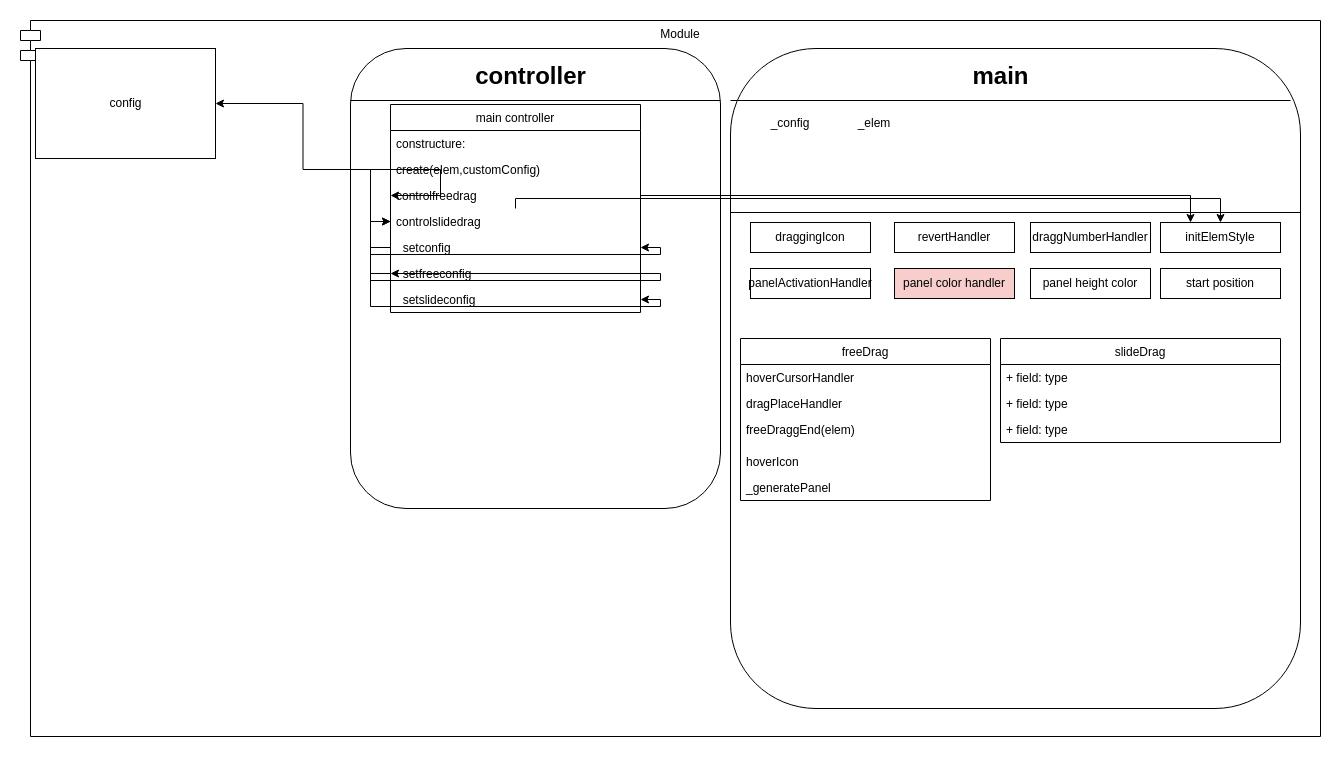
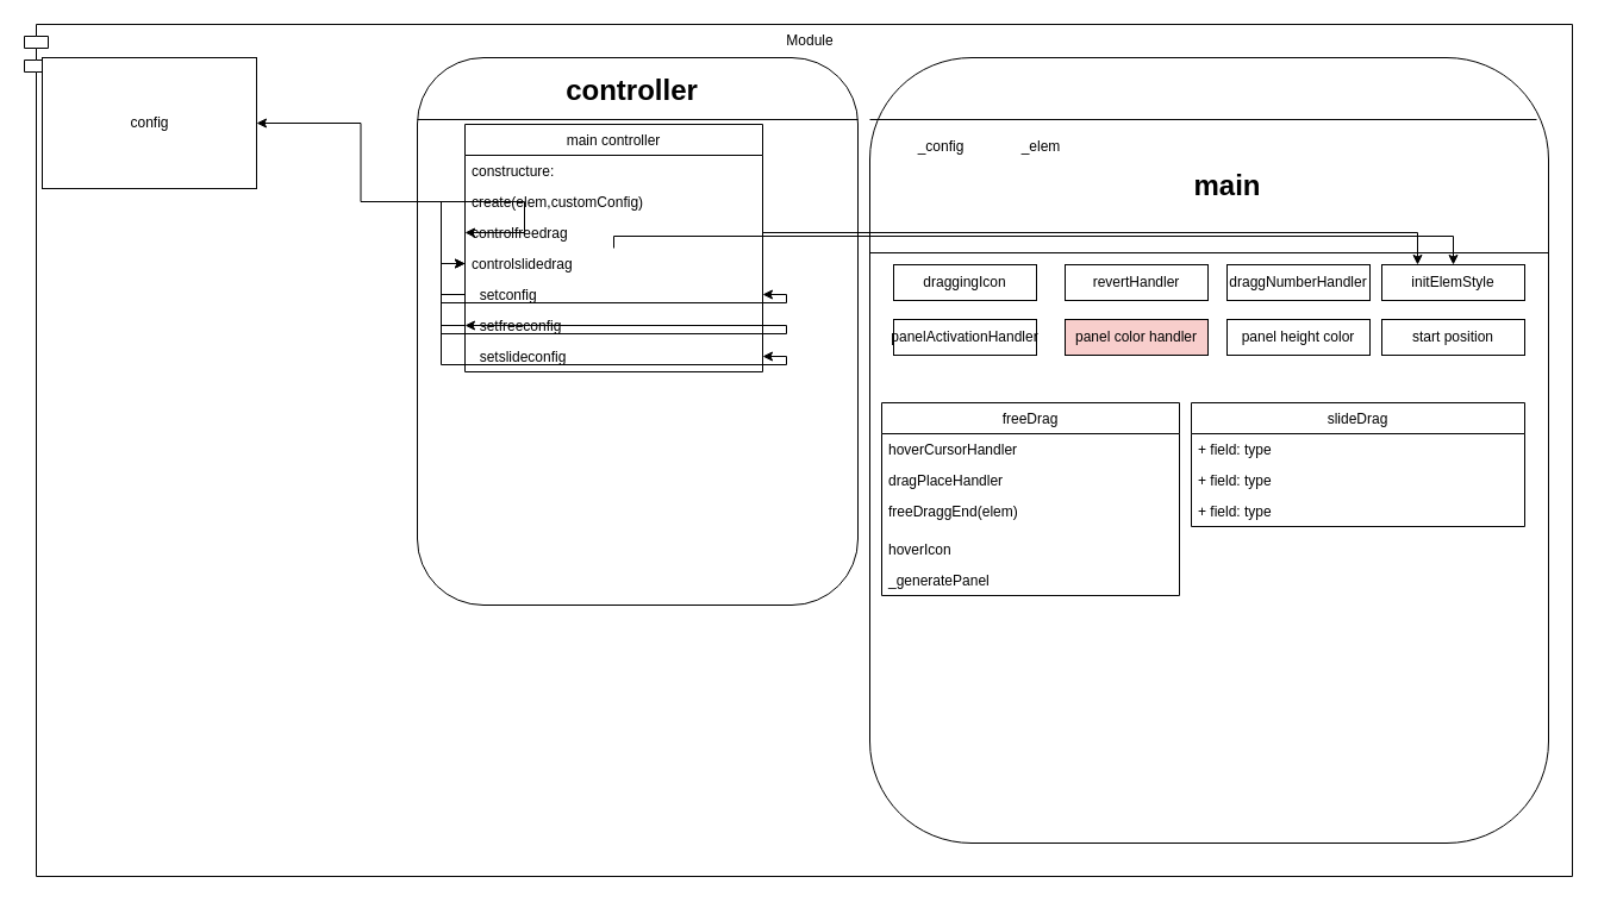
  <mxCell id="0" />
  <mxCell id="1" parent="0" />
  <mxCell id="2" value="Module" style="shape=module;align=left;spacingLeft=20;align=center;verticalAlign=top;" parent="1" vertex="1"><mxGeometry x="20" y="20" width="1300" height="716" as="geometry" /></mxCell>
  <mxCell id="3" value="" style="rounded=1;whiteSpace=wrap;html=1;" parent="1" vertex="1"><mxGeometry x="730" y="48" width="570" height="660" as="geometry" /></mxCell>
  <mxCell id="4" value="freeDrag" style="swimlane;fontStyle=0;childLayout=stackLayout;horizontal=1;startSize=26;fillColor=none;horizontalStack=0;resizeParent=1;resizeParentMax=0;resizeLast=0;collapsible=1;marginBottom=0;" parent="1" vertex="1"><mxGeometry x="740" y="338" width="250" height="162" as="geometry" /></mxCell>
  <mxCell id="5" value="hoverCursorHandler" style="text;strokeColor=none;fillColor=none;align=left;verticalAlign=top;spacingLeft=4;spacingRight=4;overflow=hidden;rotatable=0;points=[[0,0.5],[1,0.5]];portConstraint=eastwest;" parent="4" vertex="1"><mxGeometry y="26" width="250" height="26" as="geometry" /></mxCell>
  <mxCell id="6" value="dragPlaceHandler" style="text;strokeColor=none;fillColor=none;align=left;verticalAlign=top;spacingLeft=4;spacingRight=4;overflow=hidden;rotatable=0;points=[[0,0.5],[1,0.5]];portConstraint=eastwest;" parent="4" vertex="1"><mxGeometry y="52" width="250" height="26" as="geometry" /></mxCell>
  <mxCell id="7" value="freeDraggEnd(elem)" style="text;strokeColor=none;fillColor=none;align=left;verticalAlign=top;spacingLeft=4;spacingRight=4;overflow=hidden;rotatable=0;points=[[0,0.5],[1,0.5]];portConstraint=eastwest;" parent="4" vertex="1"><mxGeometry y="78" width="250" height="32" as="geometry" /></mxCell>
  <mxCell id="8" value="hoverIcon" style="text;strokeColor=none;fillColor=none;align=left;verticalAlign=top;spacingLeft=4;spacingRight=4;overflow=hidden;rotatable=0;points=[[0,0.5],[1,0.5]];portConstraint=eastwest;" parent="4" vertex="1"><mxGeometry y="110" width="250" height="26" as="geometry" /></mxCell>
  <mxCell id="9" value="_generatePanel" style="text;strokeColor=none;fillColor=none;align=left;verticalAlign=top;spacingLeft=4;spacingRight=4;overflow=hidden;rotatable=0;points=[[0,0.5],[1,0.5]];portConstraint=eastwest;" vertex="1" parent="4"><mxGeometry y="136" width="250" height="26" as="geometry" /></mxCell>
  <mxCell id="10" value="slideDrag" style="swimlane;fontStyle=0;childLayout=stackLayout;horizontal=1;startSize=26;fillColor=none;horizontalStack=0;resizeParent=1;resizeParentMax=0;resizeLast=0;collapsible=1;marginBottom=0;" parent="1" vertex="1"><mxGeometry x="1000" y="338" width="280" height="104" as="geometry" /></mxCell>
  <mxCell id="11" value="+ field: type" style="text;strokeColor=none;fillColor=none;align=left;verticalAlign=top;spacingLeft=4;spacingRight=4;overflow=hidden;rotatable=0;points=[[0,0.5],[1,0.5]];portConstraint=eastwest;" parent="10" vertex="1"><mxGeometry y="26" width="280" height="26" as="geometry" /></mxCell>
  <mxCell id="12" value="+ field: type" style="text;strokeColor=none;fillColor=none;align=left;verticalAlign=top;spacingLeft=4;spacingRight=4;overflow=hidden;rotatable=0;points=[[0,0.5],[1,0.5]];portConstraint=eastwest;" parent="10" vertex="1"><mxGeometry y="52" width="280" height="26" as="geometry" /></mxCell>
  <mxCell id="13" value="+ field: type" style="text;strokeColor=none;fillColor=none;align=left;verticalAlign=top;spacingLeft=4;spacingRight=4;overflow=hidden;rotatable=0;points=[[0,0.5],[1,0.5]];portConstraint=eastwest;" parent="10" vertex="1"><mxGeometry y="78" width="280" height="26" as="geometry" /></mxCell>
  <mxCell id="14" value="" style="line;strokeWidth=1;fillColor=none;align=left;verticalAlign=middle;spacingTop=-1;spacingLeft=3;spacingRight=3;rotatable=0;labelPosition=right;points=[];portConstraint=eastwest;" parent="1" vertex="1"><mxGeometry x="730" y="96" width="560" height="8" as="geometry" /></mxCell>
- <mxCell id="15" value="main" style="text;strokeColor=none;fillColor=none;html=1;fontSize=24;fontStyle=1;verticalAlign=middle;align=center;" parent="1" vertex="1"><mxGeometry x="950" y="56" width="100" height="40" as="geometry" /></mxCell>
+ <mxCell id="15" value="main" style="text;strokeColor=none;fillColor=none;html=1;fontSize=24;fontStyle=1;verticalAlign=middle;align=center;" parent="1" vertex="1"><mxGeometry x="980" y="136" width="100" height="40" as="geometry" /></mxCell>
  <mxCell id="16" value="" style="line;strokeWidth=1;fillColor=none;align=left;verticalAlign=middle;spacingTop=-1;spacingLeft=3;spacingRight=3;rotatable=0;labelPosition=right;points=[];portConstraint=eastwest;" parent="1" vertex="1"><mxGeometry x="730" y="208" width="570" height="8" as="geometry" /></mxCell>
  <mxCell id="17" value="" style="rounded=1;whiteSpace=wrap;html=1;" parent="1" vertex="1"><mxGeometry x="350" y="48" width="370" height="460" as="geometry" /></mxCell>
  <mxCell id="18" value="" style="line;strokeWidth=1;fillColor=none;align=left;verticalAlign=middle;spacingTop=-1;spacingLeft=3;spacingRight=3;rotatable=0;labelPosition=right;points=[];portConstraint=eastwest;" parent="1" vertex="1"><mxGeometry x="350" y="96" width="370" height="8" as="geometry" /></mxCell>
  <mxCell id="19" value="controller" style="text;strokeColor=none;fillColor=none;html=1;fontSize=24;fontStyle=1;verticalAlign=middle;align=center;" parent="1" vertex="1"><mxGeometry y="56" width="100" height="40" as="geometry" x="480" /></mxCell>
  <mxCell id="20" value="main controller" style="swimlane;fontStyle=0;childLayout=stackLayout;horizontal=1;startSize=26;fillColor=none;horizontalStack=0;resizeParent=1;resizeParentMax=0;resizeLast=0;collapsible=1;marginBottom=0;" parent="1" vertex="1"><mxGeometry x="390" y="104" width="250" height="208" as="geometry" /></mxCell>
  <mxCell id="21" value="constructure:" style="text;strokeColor=none;fillColor=none;align=left;verticalAlign=top;spacingLeft=4;spacingRight=4;overflow=hidden;rotatable=0;points=[[0,0.5],[1,0.5]];portConstraint=eastwest;" parent="20" vertex="1"><mxGeometry y="26" width="250" height="26" as="geometry" /></mxCell>
  <mxCell id="22" style="edgeStyle=orthogonalEdgeStyle;rounded=0;orthogonalLoop=1;jettySize=auto;html=1;entryX=0;entryY=0.5;entryDx=0;entryDy=0;exitX=0;exitY=0.5;exitDx=0;exitDy=0;" parent="20" source="24" target="25" edge="1"><mxGeometry relative="1" as="geometry"><Array as="points"><mxPoint x="50" y="65" /><mxPoint x="50" y="91" /></Array></mxGeometry></mxCell>
  <mxCell id="23" style="edgeStyle=orthogonalEdgeStyle;rounded=0;orthogonalLoop=1;jettySize=auto;html=1;entryX=0;entryY=0.5;entryDx=0;entryDy=0;" parent="20" source="24" target="27" edge="1"><mxGeometry relative="1" as="geometry" /></mxCell>
  <mxCell id="24" value="create(elem,customConfig)" style="text;strokeColor=none;fillColor=none;align=left;verticalAlign=top;spacingLeft=4;spacingRight=4;overflow=hidden;rotatable=0;points=[[0,0.5],[1,0.5]];portConstraint=eastwest;" parent="20" vertex="1"><mxGeometry y="52" width="250" height="26" as="geometry" /></mxCell>
  <mxCell id="25" value="controlfreedrag&#10;" style="text;strokeColor=none;fillColor=none;align=left;verticalAlign=top;spacingLeft=4;spacingRight=4;overflow=hidden;rotatable=0;points=[[0,0.5],[1,0.5]];portConstraint=eastwest;" parent="20" vertex="1"><mxGeometry y="78" width="250" height="26" as="geometry" /></mxCell>
  <mxCell id="26" style="edgeStyle=orthogonalEdgeStyle;rounded=0;orthogonalLoop=1;jettySize=auto;html=1;" parent="20" source="27" target="30" edge="1"><mxGeometry relative="1" as="geometry" /></mxCell>
  <mxCell id="27" value="controlslidedrag" style="text;strokeColor=none;fillColor=none;align=left;verticalAlign=top;spacingLeft=4;spacingRight=4;overflow=hidden;rotatable=0;points=[[0,0.5],[1,0.5]];portConstraint=eastwest;" parent="20" vertex="1"><mxGeometry y="104" width="250" height="26" as="geometry" /></mxCell>
  <mxCell id="28" style="edgeStyle=orthogonalEdgeStyle;rounded=0;orthogonalLoop=1;jettySize=auto;html=1;entryX=0;entryY=0.5;entryDx=0;entryDy=0;" parent="20" source="30" target="32" edge="1"><mxGeometry relative="1" as="geometry" /></mxCell>
  <mxCell id="29" style="edgeStyle=orthogonalEdgeStyle;rounded=0;orthogonalLoop=1;jettySize=auto;html=1;entryX=0;entryY=0.5;entryDx=0;entryDy=0;" parent="20" source="30" target="27" edge="1"><mxGeometry relative="1" as="geometry" /></mxCell>
  <mxCell id="30" value="_setconfig" style="text;strokeColor=none;fillColor=none;align=left;verticalAlign=top;spacingLeft=4;spacingRight=4;overflow=hidden;rotatable=0;points=[[0,0.5],[1,0.5]];portConstraint=eastwest;" parent="20" vertex="1"><mxGeometry y="130" width="250" height="26" as="geometry" /></mxCell>
  <mxCell id="31" style="edgeStyle=orthogonalEdgeStyle;rounded=0;orthogonalLoop=1;jettySize=auto;html=1;" parent="20" source="32" target="33" edge="1"><mxGeometry relative="1" as="geometry" /></mxCell>
  <mxCell id="32" value="_setfreeconfig" style="text;strokeColor=none;fillColor=none;align=left;verticalAlign=top;spacingLeft=4;spacingRight=4;overflow=hidden;rotatable=0;points=[[0,0.5],[1,0.5]];portConstraint=eastwest;" parent="20" vertex="1"><mxGeometry y="156" width="250" height="26" as="geometry" /></mxCell>
  <mxCell id="33" value="_setslideconfig" style="text;strokeColor=none;fillColor=none;align=left;verticalAlign=top;spacingLeft=4;spacingRight=4;overflow=hidden;rotatable=0;points=[[0,0.5],[1,0.5]];portConstraint=eastwest;" parent="20" vertex="1"><mxGeometry y="182" width="250" height="26" as="geometry" /></mxCell>
  <mxCell id="34" value="config" style="html=1;" parent="1" vertex="1"><mxGeometry x="35" y="48" width="180" height="110" as="geometry" /></mxCell>
  <mxCell id="35" style="edgeStyle=orthogonalEdgeStyle;rounded=0;orthogonalLoop=1;jettySize=auto;html=1;entryX=1;entryY=0.5;entryDx=0;entryDy=0;" parent="1" source="24" target="34" edge="1"><mxGeometry relative="1" as="geometry" /></mxCell>
  <mxCell id="36" value="draggingIcon" style="rounded=0;whiteSpace=wrap;html=1;" parent="1" vertex="1"><mxGeometry x="750" y="222" width="120" height="30" as="geometry" /></mxCell>
  <mxCell id="37" value="_config" style="text;html=1;strokeColor=none;fillColor=none;align=center;verticalAlign=middle;whiteSpace=wrap;rounded=0;" parent="1" vertex="1"><mxGeometry x="770" y="113" width="40" height="20" as="geometry" /></mxCell>
  <mxCell id="38" value="_elem" style="text;html=1;strokeColor=none;fillColor=none;align=center;verticalAlign=middle;whiteSpace=wrap;rounded=0;" parent="1" vertex="1"><mxGeometry x="854" y="113" width="40" height="20" as="geometry" /></mxCell>
  <mxCell id="39" value="revertHandler" style="rounded=0;whiteSpace=wrap;html=1;" parent="1" vertex="1"><mxGeometry x="894" y="222" width="120" height="30" as="geometry" /></mxCell>
  <mxCell id="40" value="draggNumberHandler" style="rounded=0;whiteSpace=wrap;html=1;" parent="1" vertex="1"><mxGeometry x="1030" y="222" width="120" height="30" as="geometry" /></mxCell>
  <mxCell id="41" value="panelActivationHandler" style="rounded=0;whiteSpace=wrap;html=1;" parent="1" vertex="1"><mxGeometry x="750" y="268" width="120" height="30" as="geometry" /></mxCell>
  <mxCell id="42" value="panel color handler" style="rounded=0;whiteSpace=wrap;html=1;fillColor=#f8cecc;" parent="1" vertex="1"><mxGeometry x="894" y="268" width="120" height="30" as="geometry" /></mxCell>
  <mxCell id="43" value="panel height color" style="rounded=0;whiteSpace=wrap;html=1;" parent="1" vertex="1"><mxGeometry x="1030" y="268" width="120" height="30" as="geometry" /></mxCell>
  <mxCell id="44" value="initElemStyle" style="rounded=0;whiteSpace=wrap;html=1;" parent="1" vertex="1"><mxGeometry x="1160" y="222" width="120" height="30" as="geometry" /></mxCell>
  <mxCell id="45" style="edgeStyle=orthogonalEdgeStyle;rounded=0;orthogonalLoop=1;jettySize=auto;html=1;entryX=0.25;entryY=0;entryDx=0;entryDy=0;" parent="1" source="25" target="44" edge="1"><mxGeometry relative="1" as="geometry" /></mxCell>
  <mxCell id="46" style="edgeStyle=orthogonalEdgeStyle;rounded=0;orthogonalLoop=1;jettySize=auto;html=1;" parent="1" source="27" target="44" edge="1"><mxGeometry relative="1" as="geometry"><Array as="points"><mxPoint x="515" y="198" /><mxPoint x="1220" y="198" /></Array></mxGeometry></mxCell>
  <mxCell id="47" value="start position" style="rounded=0;whiteSpace=wrap;html=1;" vertex="1" parent="1"><mxGeometry x="1160" y="268" width="120" height="30" as="geometry" /></mxCell>
